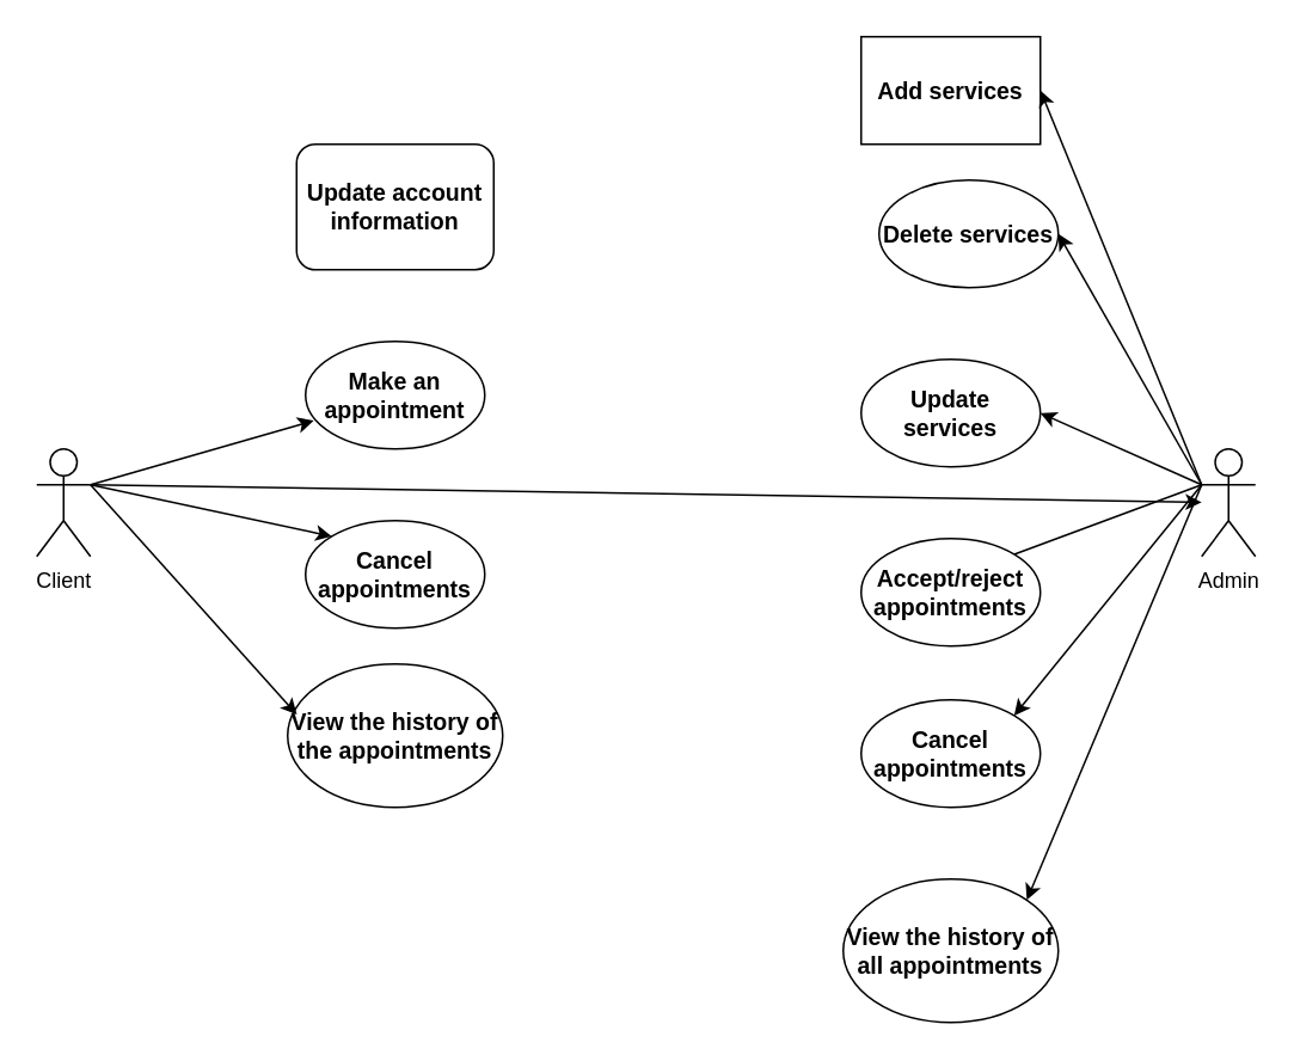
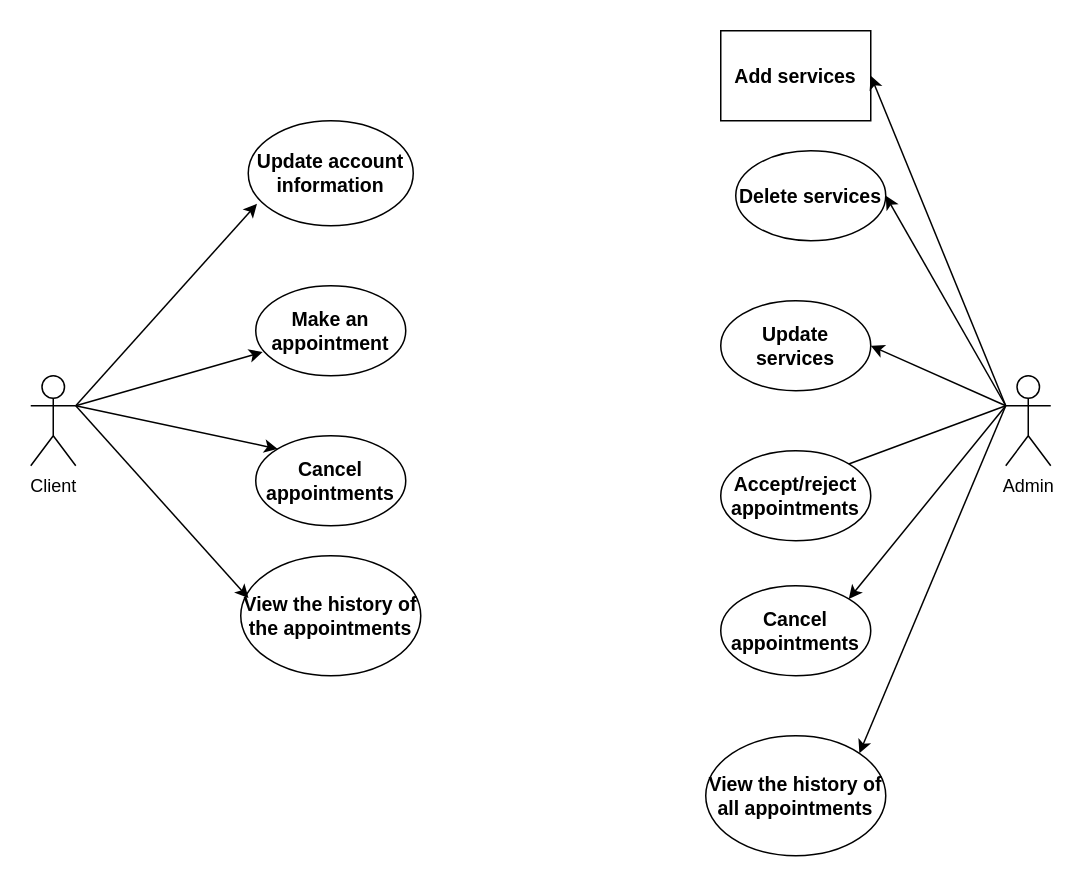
  <mxCell id="0" />
  <mxCell id="1" parent="0" />
  <mxCell id="2" value="Client&lt;br&gt;" style="shape=umlActor;verticalLabelPosition=bottom;verticalAlign=top;html=1;" parent="1" vertex="1"><mxGeometry x="20" y="250" width="30" height="60" as="geometry" /></mxCell>
  <mxCell id="3" value="Admin" style="shape=umlActor;verticalLabelPosition=bottom;verticalAlign=top;html=1;" parent="1" vertex="1"><mxGeometry x="670" y="250" width="30" height="60" as="geometry" /></mxCell>
  <mxCell id="4" value="&lt;b&gt;&lt;font style=&quot;font-size: 13px&quot;&gt;Make an appointment&lt;/font&gt;&lt;/b&gt;" style="ellipse;whiteSpace=wrap;html=1;" parent="1" vertex="1"><mxGeometry x="170" y="190" width="100" height="60" as="geometry" /></mxCell>
- <mxCell id="5" value="&lt;b&gt;&lt;font style=&quot;font-size: 13px&quot;&gt;Update account information&lt;/font&gt;&lt;/b&gt;" style="whiteSpace=wrap;html=1;rounded=1;" parent="1" vertex="1"><mxGeometry x="165" y="80" width="110" height="70" as="geometry" /></mxCell>
+ <mxCell id="5" value="&lt;b&gt;&lt;font style=&quot;font-size: 13px&quot;&gt;Update account information&lt;/font&gt;&lt;/b&gt;" style="ellipse;whiteSpace=wrap;html=1;" parent="1" vertex="1"><mxGeometry x="165" y="80" width="110" height="70" as="geometry" /></mxCell>
  <mxCell id="6" value="&lt;b&gt;&lt;font style=&quot;font-size: 13px&quot;&gt;Cancel appointments&lt;/font&gt;&lt;/b&gt;" style="ellipse;whiteSpace=wrap;html=1;" parent="1" vertex="1"><mxGeometry x="170" y="290" width="100" height="60" as="geometry" /></mxCell>
  <mxCell id="7" value="&lt;b&gt;&lt;font style=&quot;font-size: 13px&quot;&gt;View the history of the appointments&lt;/font&gt;&lt;/b&gt;" style="ellipse;whiteSpace=wrap;html=1;" parent="1" vertex="1"><mxGeometry x="160" y="370" width="120" height="80" as="geometry" /></mxCell>
  <mxCell id="8" value="&lt;b&gt;&lt;font style=&quot;font-size: 13px&quot;&gt;Add services&lt;/font&gt;&lt;/b&gt;" style="whiteSpace=wrap;html=1;rounded=0;" parent="1" vertex="1"><mxGeometry x="480" y="20" width="100" height="60" as="geometry" /></mxCell>
  <mxCell id="9" value="&lt;b&gt;&lt;font style=&quot;font-size: 13px&quot;&gt;Update services&lt;/font&gt;&lt;/b&gt;" style="ellipse;whiteSpace=wrap;html=1;" parent="1" vertex="1"><mxGeometry x="480" y="200" width="100" height="60" as="geometry" /></mxCell>
  <mxCell id="10" value="&lt;b&gt;&lt;font style=&quot;font-size: 13px&quot;&gt;Delete services&lt;/font&gt;&lt;/b&gt;" style="ellipse;whiteSpace=wrap;html=1;" parent="1" vertex="1"><mxGeometry x="490" y="100" width="100" height="60" as="geometry" /></mxCell>
  <mxCell id="11" value="&lt;b&gt;&lt;font style=&quot;font-size: 13px&quot;&gt;Cancel appointments&lt;/font&gt;&lt;/b&gt;" style="ellipse;whiteSpace=wrap;html=1;" parent="1" vertex="1"><mxGeometry x="480" y="390" width="100" height="60" as="geometry" /></mxCell>
  <mxCell id="12" value="&lt;b&gt;&lt;font style=&quot;font-size: 13px&quot;&gt;Accept/reject appointments&lt;/font&gt;&lt;/b&gt;" style="ellipse;whiteSpace=wrap;html=1;" parent="1" vertex="1"><mxGeometry x="480" y="300" width="100" height="60" as="geometry" /></mxCell>
  <mxCell id="13" value="&lt;b&gt;&lt;font style=&quot;font-size: 13px&quot;&gt;View the history of all appointments&lt;/font&gt;&lt;/b&gt;" style="ellipse;whiteSpace=wrap;html=1;" parent="1" vertex="1"><mxGeometry x="470" y="490" width="120" height="80" as="geometry" /></mxCell>
- <mxCell id="14" value="" style="endArrow=classic;html=1;exitX=1;exitY=0.333;exitDx=0;exitDy=0;exitPerimeter=0;" parent="1" source="2" target="3" edge="1"><mxGeometry width="50" height="50" relative="1" as="geometry"><mxPoint x="420" y="310" as="sourcePoint" /><mxPoint x="470" y="260" as="targetPoint" /></mxGeometry></mxCell>
+ <mxCell id="14" value="" style="endArrow=classic;html=1;entryX=0.053;entryY=0.791;entryDx=0;entryDy=0;entryPerimeter=0;exitX=1;exitY=0.333;exitDx=0;exitDy=0;exitPerimeter=0;" parent="1" source="2" target="5" edge="1"><mxGeometry width="50" height="50" relative="1" as="geometry"><mxPoint x="420" y="310" as="sourcePoint" /><mxPoint x="470" y="260" as="targetPoint" /></mxGeometry></mxCell>
  <mxCell id="15" value="" style="endArrow=classic;html=1;entryX=0.046;entryY=0.737;entryDx=0;entryDy=0;entryPerimeter=0;" parent="1" target="4" edge="1"><mxGeometry width="50" height="50" relative="1" as="geometry"><mxPoint x="50" y="270" as="sourcePoint" /><mxPoint x="470" y="260" as="targetPoint" /></mxGeometry></mxCell>
  <mxCell id="16" value="" style="endArrow=classic;html=1;exitX=1;exitY=0.333;exitDx=0;exitDy=0;exitPerimeter=0;entryX=0;entryY=0;entryDx=0;entryDy=0;" parent="1" source="2" target="6" edge="1"><mxGeometry width="50" height="50" relative="1" as="geometry"><mxPoint x="420" y="310" as="sourcePoint" /><mxPoint x="470" y="260" as="targetPoint" /></mxGeometry></mxCell>
  <mxCell id="17" value="" style="endArrow=classic;html=1;entryX=0.043;entryY=0.353;entryDx=0;entryDy=0;entryPerimeter=0;" parent="1" target="7" edge="1"><mxGeometry width="50" height="50" relative="1" as="geometry"><mxPoint x="50" y="270" as="sourcePoint" /><mxPoint x="470" y="260" as="targetPoint" /></mxGeometry></mxCell>
  <mxCell id="18" value="" style="endArrow=classic;html=1;exitX=0;exitY=0.333;exitDx=0;exitDy=0;exitPerimeter=0;entryX=1;entryY=0.5;entryDx=0;entryDy=0;" parent="1" source="3" target="8" edge="1"><mxGeometry width="50" height="50" relative="1" as="geometry"><mxPoint x="420" y="310" as="sourcePoint" /><mxPoint x="470" y="260" as="targetPoint" /></mxGeometry></mxCell>
  <mxCell id="19" value="" style="endArrow=classic;html=1;entryX=1;entryY=0.5;entryDx=0;entryDy=0;" parent="1" target="10" edge="1"><mxGeometry width="50" height="50" relative="1" as="geometry"><mxPoint x="670" y="270" as="sourcePoint" /><mxPoint x="470" y="260" as="targetPoint" /></mxGeometry></mxCell>
  <mxCell id="20" value="" style="endArrow=classic;html=1;entryX=1;entryY=0.5;entryDx=0;entryDy=0;" parent="1" target="9" edge="1"><mxGeometry width="50" height="50" relative="1" as="geometry"><mxPoint x="670" y="270" as="sourcePoint" /><mxPoint x="470" y="260" as="targetPoint" /></mxGeometry></mxCell>
  <mxCell id="21" value="" style="endArrow=none;html=1;exitX=0;exitY=0.333;exitDx=0;exitDy=0;exitPerimeter=0;entryX=1;entryY=0;entryDx=0;entryDy=0;" parent="1" source="3" target="12" edge="1"><mxGeometry width="50" height="50" relative="1" as="geometry"><mxPoint x="420" y="510" as="sourcePoint" /><mxPoint x="470" y="460" as="targetPoint" /></mxGeometry></mxCell>
  <mxCell id="22" value="" style="endArrow=classic;html=1;entryX=1;entryY=0;entryDx=0;entryDy=0;" parent="1" target="11" edge="1"><mxGeometry width="50" height="50" relative="1" as="geometry"><mxPoint x="670" y="270" as="sourcePoint" /><mxPoint x="470" y="460" as="targetPoint" /></mxGeometry></mxCell>
  <mxCell id="23" value="" style="endArrow=classic;html=1;exitX=0;exitY=0.333;exitDx=0;exitDy=0;exitPerimeter=0;entryX=1;entryY=0;entryDx=0;entryDy=0;" parent="1" source="3" target="13" edge="1"><mxGeometry width="50" height="50" relative="1" as="geometry"><mxPoint x="420" y="510" as="sourcePoint" /><mxPoint x="470" y="460" as="targetPoint" /></mxGeometry></mxCell>
